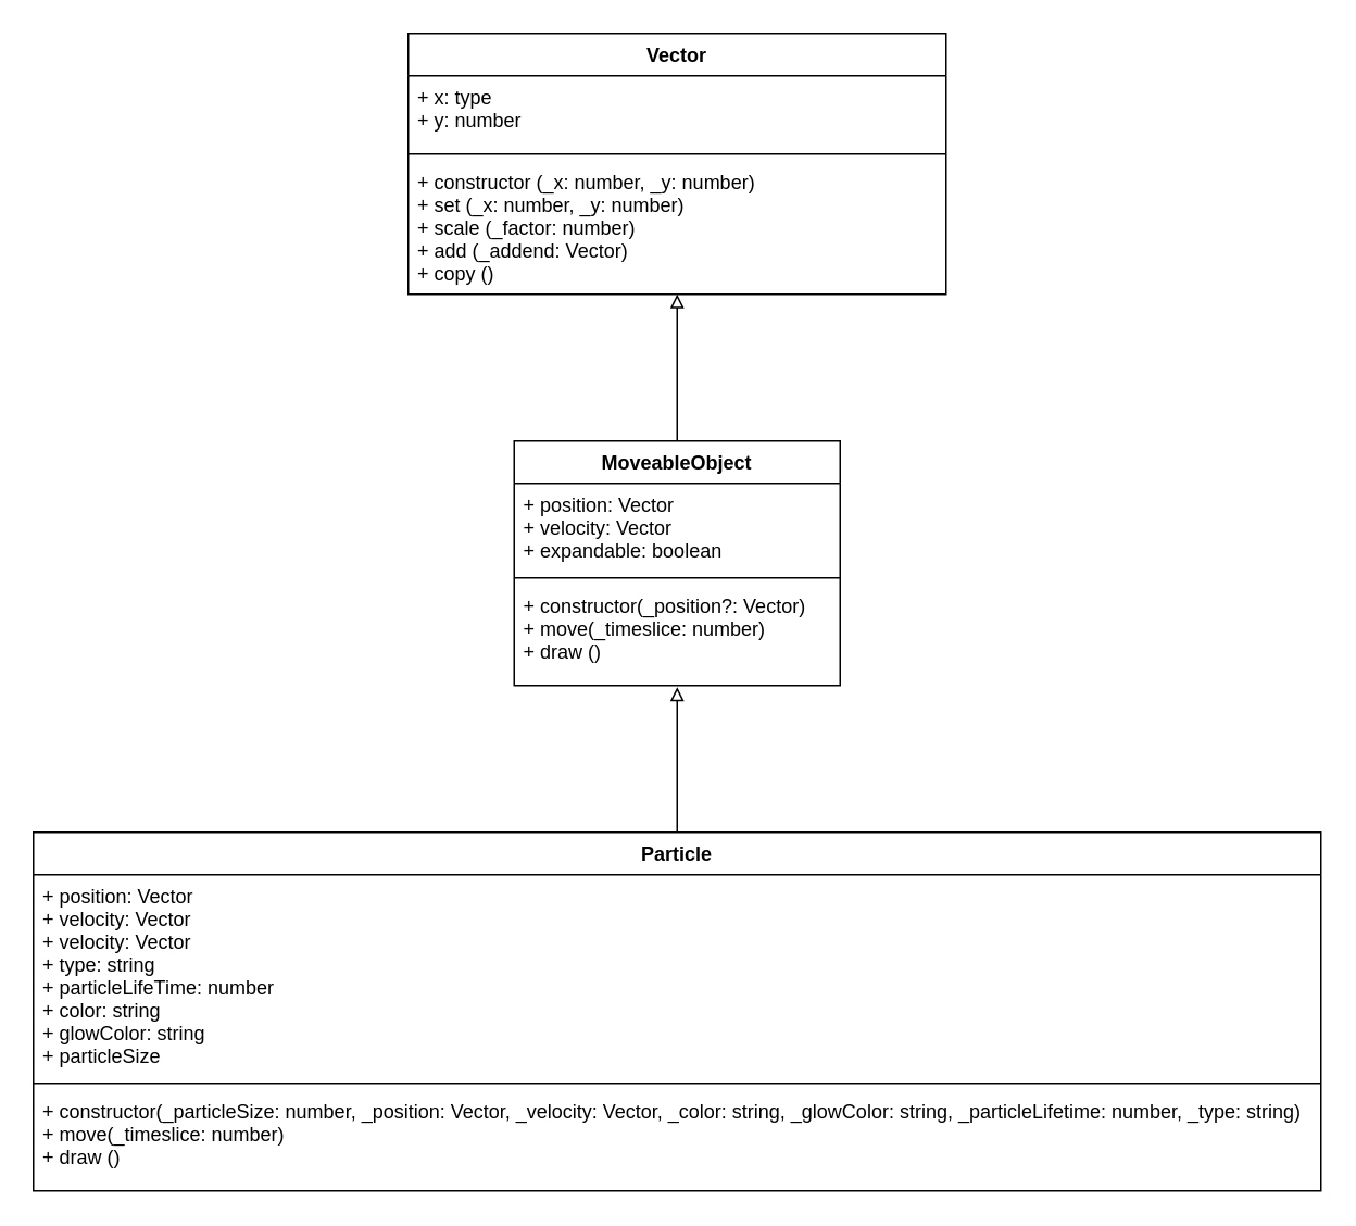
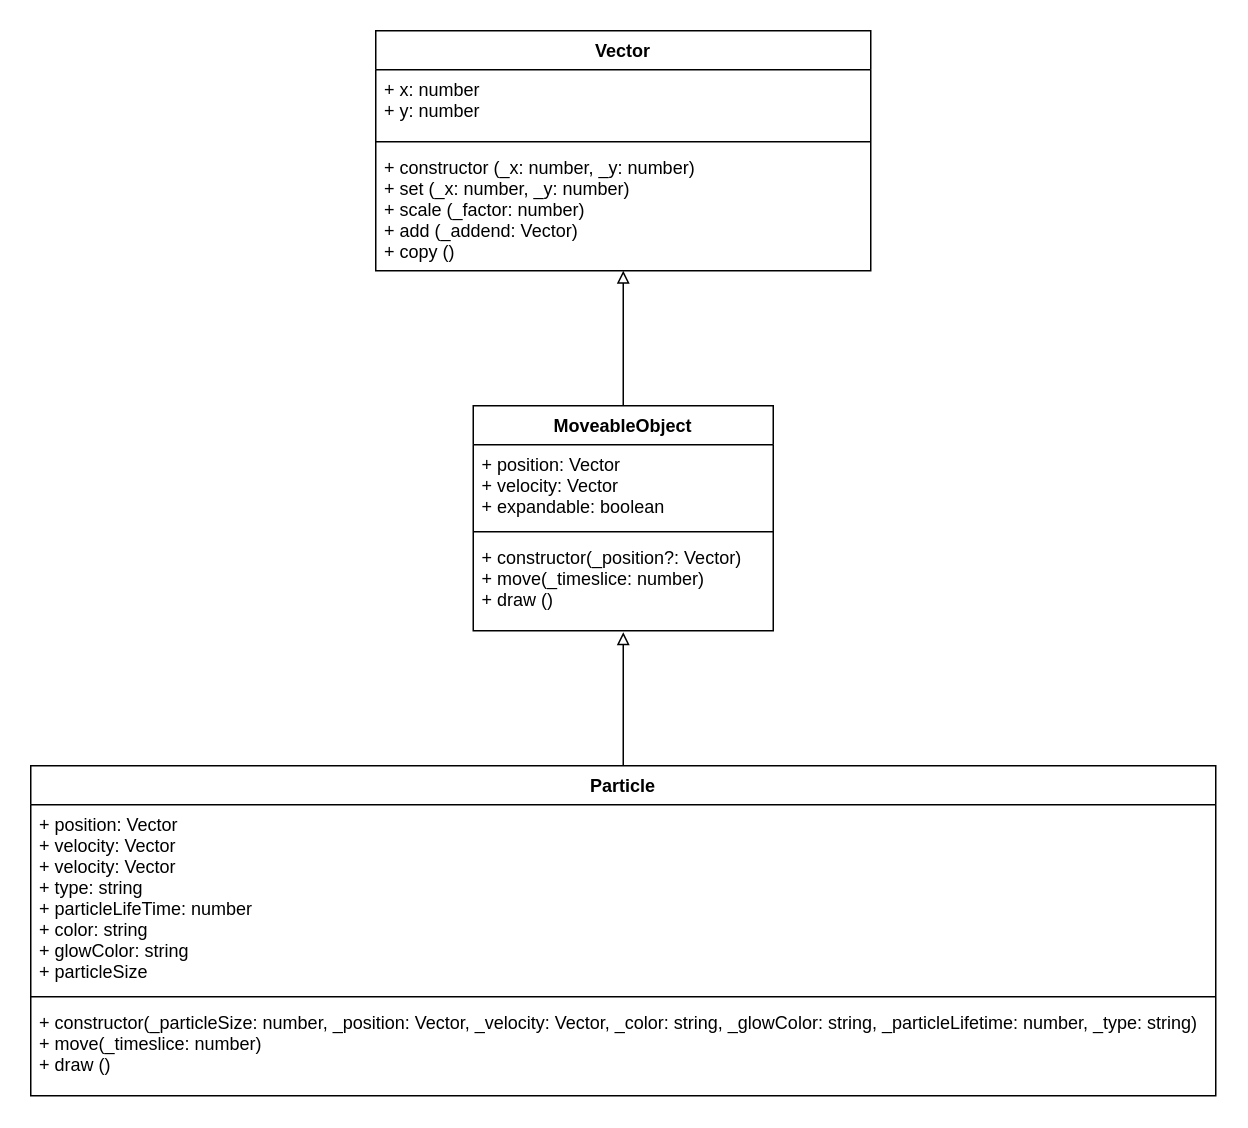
  <mxCell id="0" />
  <mxCell id="1" parent="0" />
  <mxCell id="2" value="" style="endArrow=block;html=1;curved=1;strokeWidth=1;endFill=0;exitX=0.5;exitY=0;exitDx=0;exitDy=0;" parent="1" source="7" target="6" edge="1"><mxGeometry width="50" height="50" relative="1" as="geometry"><mxPoint x="150" y="310" as="sourcePoint" /><mxPoint x="200" y="260" as="targetPoint" /></mxGeometry></mxCell>
  <mxCell id="3" value="Vector" style="swimlane;fontStyle=1;align=center;verticalAlign=top;childLayout=stackLayout;horizontal=1;startSize=26;horizontalStack=0;resizeParent=1;resizeParentMax=0;resizeLast=0;collapsible=1;marginBottom=0;" parent="1" vertex="1"><mxGeometry x="250" y="20" width="330" height="160" as="geometry"><mxRectangle x="420" y="90" width="70" height="26" as="alternateBounds" /></mxGeometry></mxCell>
- <mxCell id="4" value="+ x: type&#10;+ y: number" style="text;align=left;verticalAlign=top;spacingLeft=4;spacingRight=4;overflow=hidden;rotatable=0;points=[[0,0.5],[1,0.5]];portConstraint=eastwest;" parent="3" vertex="1"><mxGeometry y="26" width="330" height="44" as="geometry" /></mxCell>
+ <mxCell id="4" value="+ x: number&#10;+ y: number" style="text;align=left;verticalAlign=top;spacingLeft=4;spacingRight=4;overflow=hidden;rotatable=0;points=[[0,0.5],[1,0.5]];portConstraint=eastwest;" parent="3" vertex="1"><mxGeometry y="26" width="330" height="44" as="geometry" /></mxCell>
  <mxCell id="5" value="" style="line;strokeWidth=1;fillColor=none;align=left;verticalAlign=middle;spacingTop=-1;spacingLeft=3;spacingRight=3;rotatable=0;labelPosition=right;points=[];portConstraint=eastwest;" parent="3" vertex="1"><mxGeometry y="70" width="330" height="8" as="geometry" /></mxCell>
  <mxCell id="6" value="+ constructor (_x: number, _y: number)&#10;+ set (_x: number, _y: number)&#10;+ scale (_factor: number)&#10;+ add (_addend: Vector)&#10;+ copy ()&#10;" style="text;align=left;verticalAlign=top;spacingLeft=4;spacingRight=4;overflow=hidden;rotatable=0;points=[[0,0.5],[1,0.5]];portConstraint=eastwest;" parent="3" vertex="1"><mxGeometry y="78" width="330" height="82" as="geometry" /></mxCell>
  <mxCell id="7" value="MoveableObject" style="swimlane;fontStyle=1;align=center;verticalAlign=top;childLayout=stackLayout;horizontal=1;startSize=26;horizontalStack=0;resizeParent=1;resizeParentMax=0;resizeLast=0;collapsible=1;marginBottom=0;" parent="1" vertex="1"><mxGeometry x="315" y="270" width="200" height="150" as="geometry"><mxRectangle x="210" y="460" width="120" height="26" as="alternateBounds" /></mxGeometry></mxCell>
  <mxCell id="8" value="+ position: Vector&#10;+ velocity: Vector&#10;+ expandable: boolean" style="text;align=left;verticalAlign=top;spacingLeft=4;spacingRight=4;overflow=hidden;rotatable=0;points=[[0,0.5],[1,0.5]];portConstraint=eastwest;" parent="7" vertex="1"><mxGeometry y="26" width="200" height="54" as="geometry" /></mxCell>
  <mxCell id="9" value="" style="line;strokeWidth=1;fillColor=none;align=left;verticalAlign=middle;spacingTop=-1;spacingLeft=3;spacingRight=3;rotatable=0;labelPosition=right;points=[];portConstraint=eastwest;" parent="7" vertex="1"><mxGeometry y="80" width="200" height="8" as="geometry" /></mxCell>
  <mxCell id="10" value="+ constructor(_position?: Vector)&#10;+ move(_timeslice: number)&#10;+ draw ()" style="text;align=left;verticalAlign=top;spacingLeft=4;spacingRight=4;overflow=hidden;rotatable=0;points=[[0,0.5],[1,0.5]];portConstraint=eastwest;" parent="7" vertex="1"><mxGeometry y="88" width="200" height="62" as="geometry" /></mxCell>
  <mxCell id="11" value="" style="endArrow=block;html=1;curved=1;strokeWidth=1;endFill=0;" parent="7" source="12" edge="1"><mxGeometry width="50" height="50" relative="1" as="geometry"><mxPoint x="-140" y="271.31" as="sourcePoint" /><mxPoint x="100" y="151" as="targetPoint" /></mxGeometry></mxCell>
  <mxCell id="12" value="Particle" style="swimlane;fontStyle=1;align=center;verticalAlign=top;childLayout=stackLayout;horizontal=1;startSize=26;horizontalStack=0;resizeParent=1;resizeParentMax=0;resizeLast=0;collapsible=1;marginBottom=0;" parent="1" vertex="1"><mxGeometry x="20" y="510" width="790" height="220" as="geometry"><mxRectangle x="210" y="460" width="120" height="26" as="alternateBounds" /></mxGeometry></mxCell>
  <mxCell id="13" value="+ position: Vector&#10;+ velocity: Vector&#10;+ velocity: Vector&#10;+ type: string&#10;+ particleLifeTime: number&#10;+ color: string&#10;+ glowColor: string&#10;+ particleSize" style="text;align=left;verticalAlign=top;spacingLeft=4;spacingRight=4;overflow=hidden;rotatable=0;points=[[0,0.5],[1,0.5]];portConstraint=eastwest;" parent="12" vertex="1"><mxGeometry y="26" width="790" height="124" as="geometry" /></mxCell>
  <mxCell id="14" value="" style="line;strokeWidth=1;fillColor=none;align=left;verticalAlign=middle;spacingTop=-1;spacingLeft=3;spacingRight=3;rotatable=0;labelPosition=right;points=[];portConstraint=eastwest;" parent="12" vertex="1"><mxGeometry y="150" width="790" height="8" as="geometry" /></mxCell>
  <mxCell id="15" value="+ constructor(_particleSize: number, _position: Vector, _velocity: Vector, _color: string, _glowColor: string, _particleLifetime: number, _type: string)&#10;+ move(_timeslice: number)&#10;+ draw ()" style="text;align=left;verticalAlign=top;spacingLeft=4;spacingRight=4;overflow=hidden;rotatable=0;points=[[0,0.5],[1,0.5]];portConstraint=eastwest;" parent="12" vertex="1"><mxGeometry y="158" width="790" height="62" as="geometry" /></mxCell>
